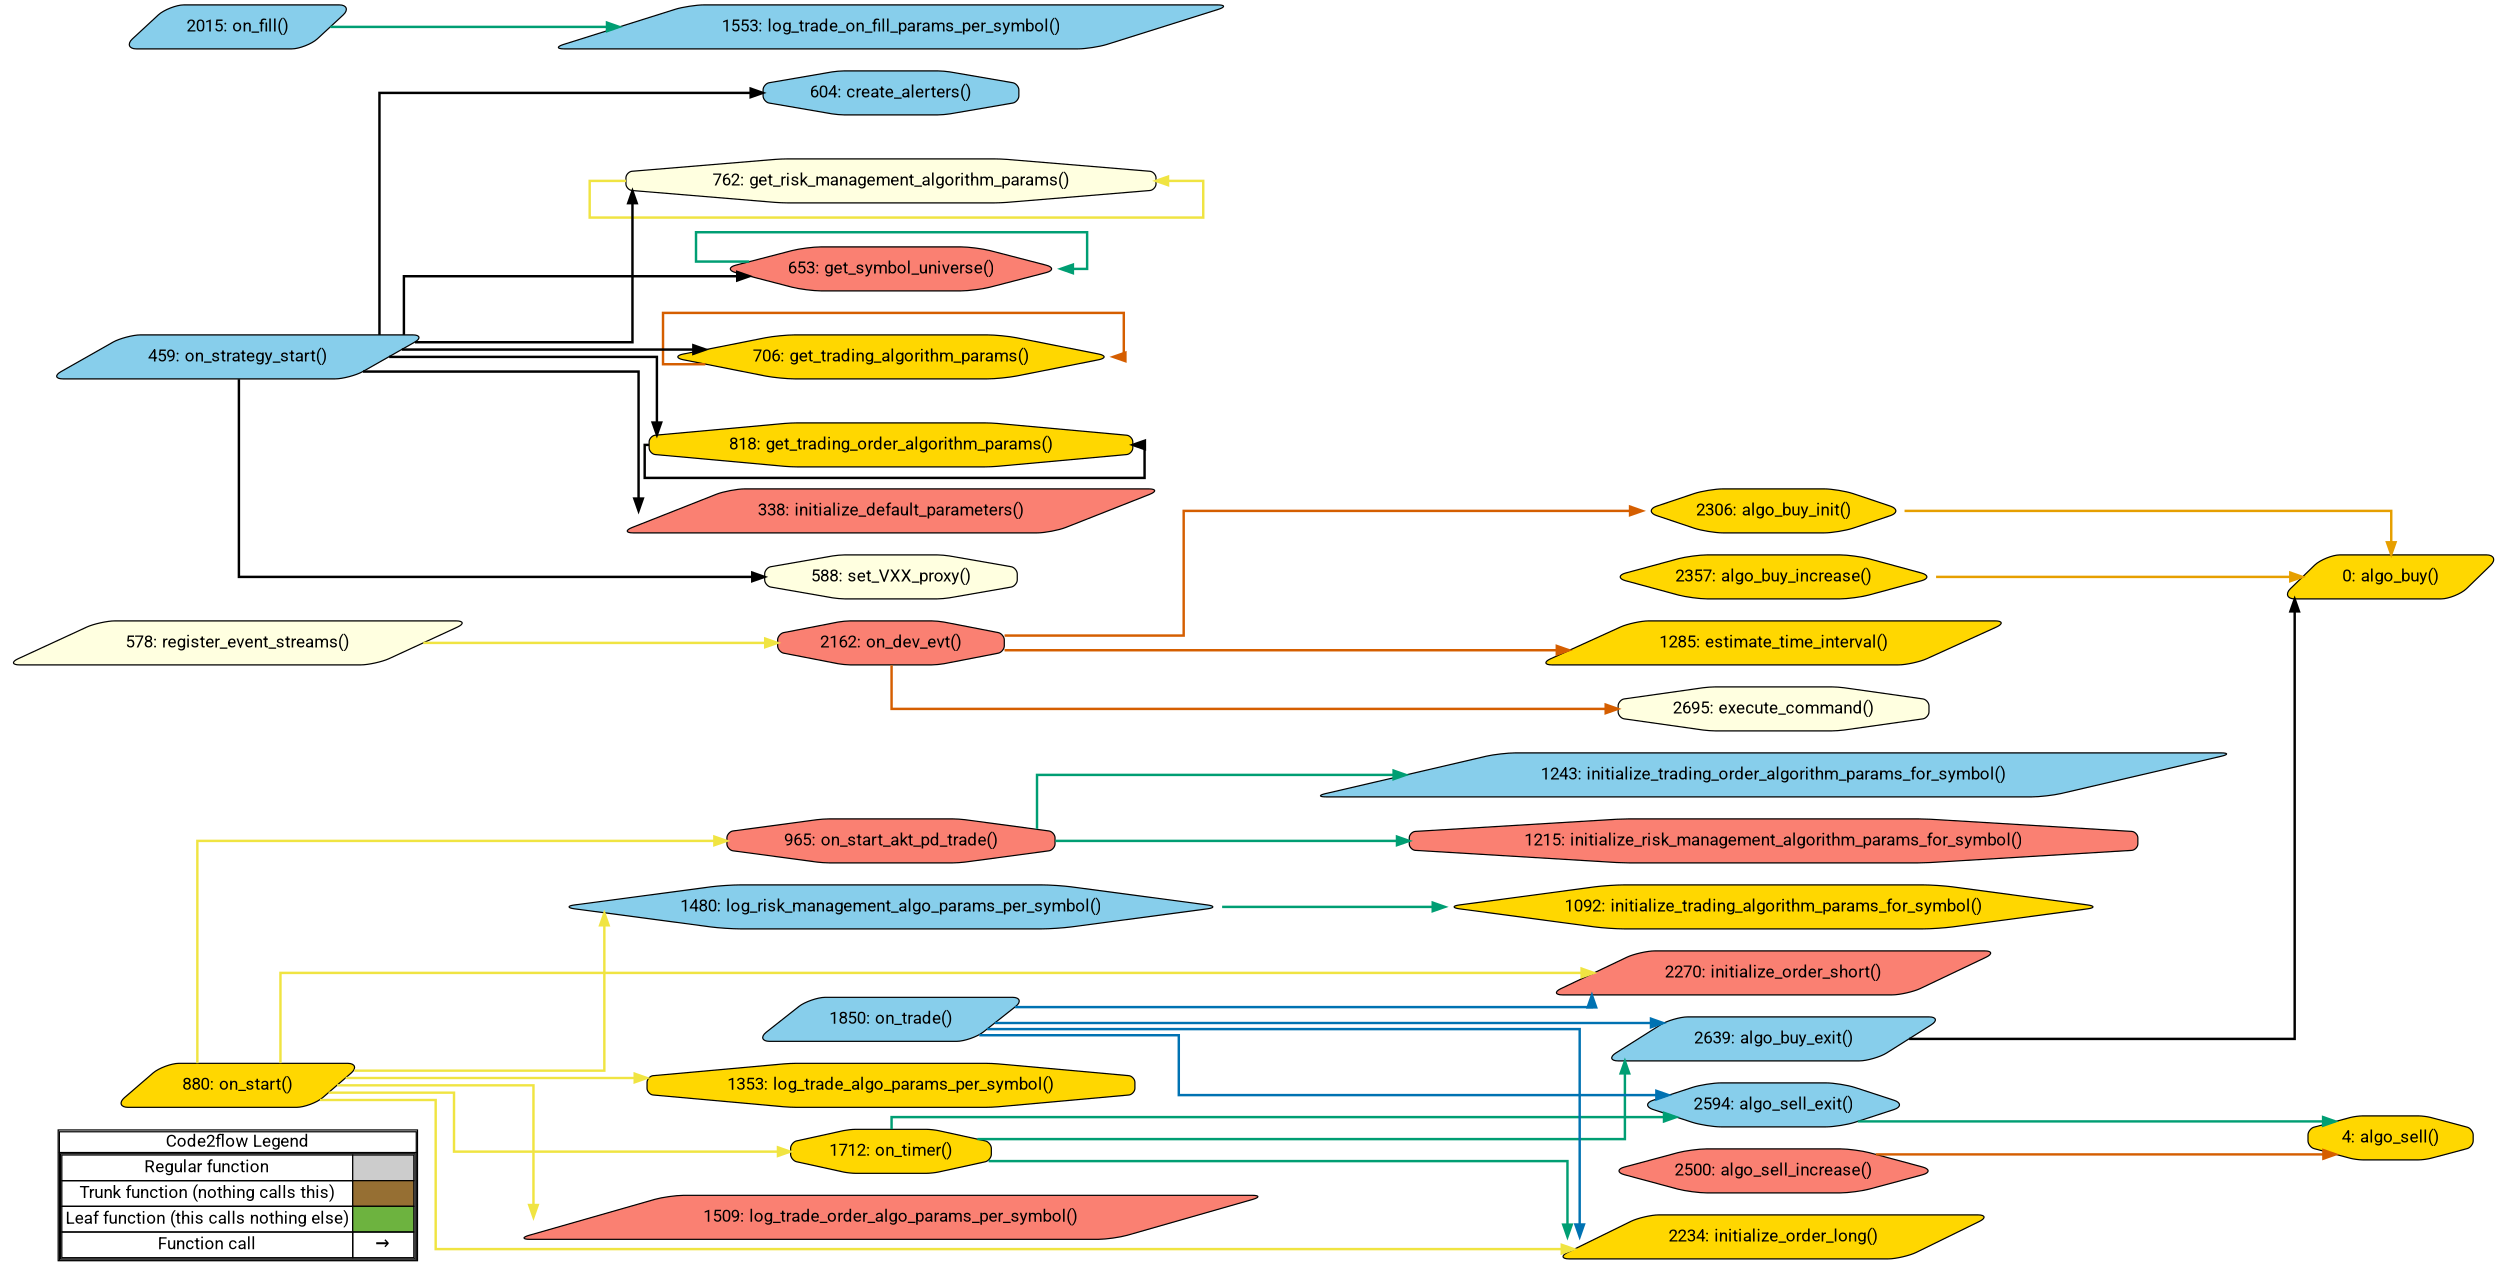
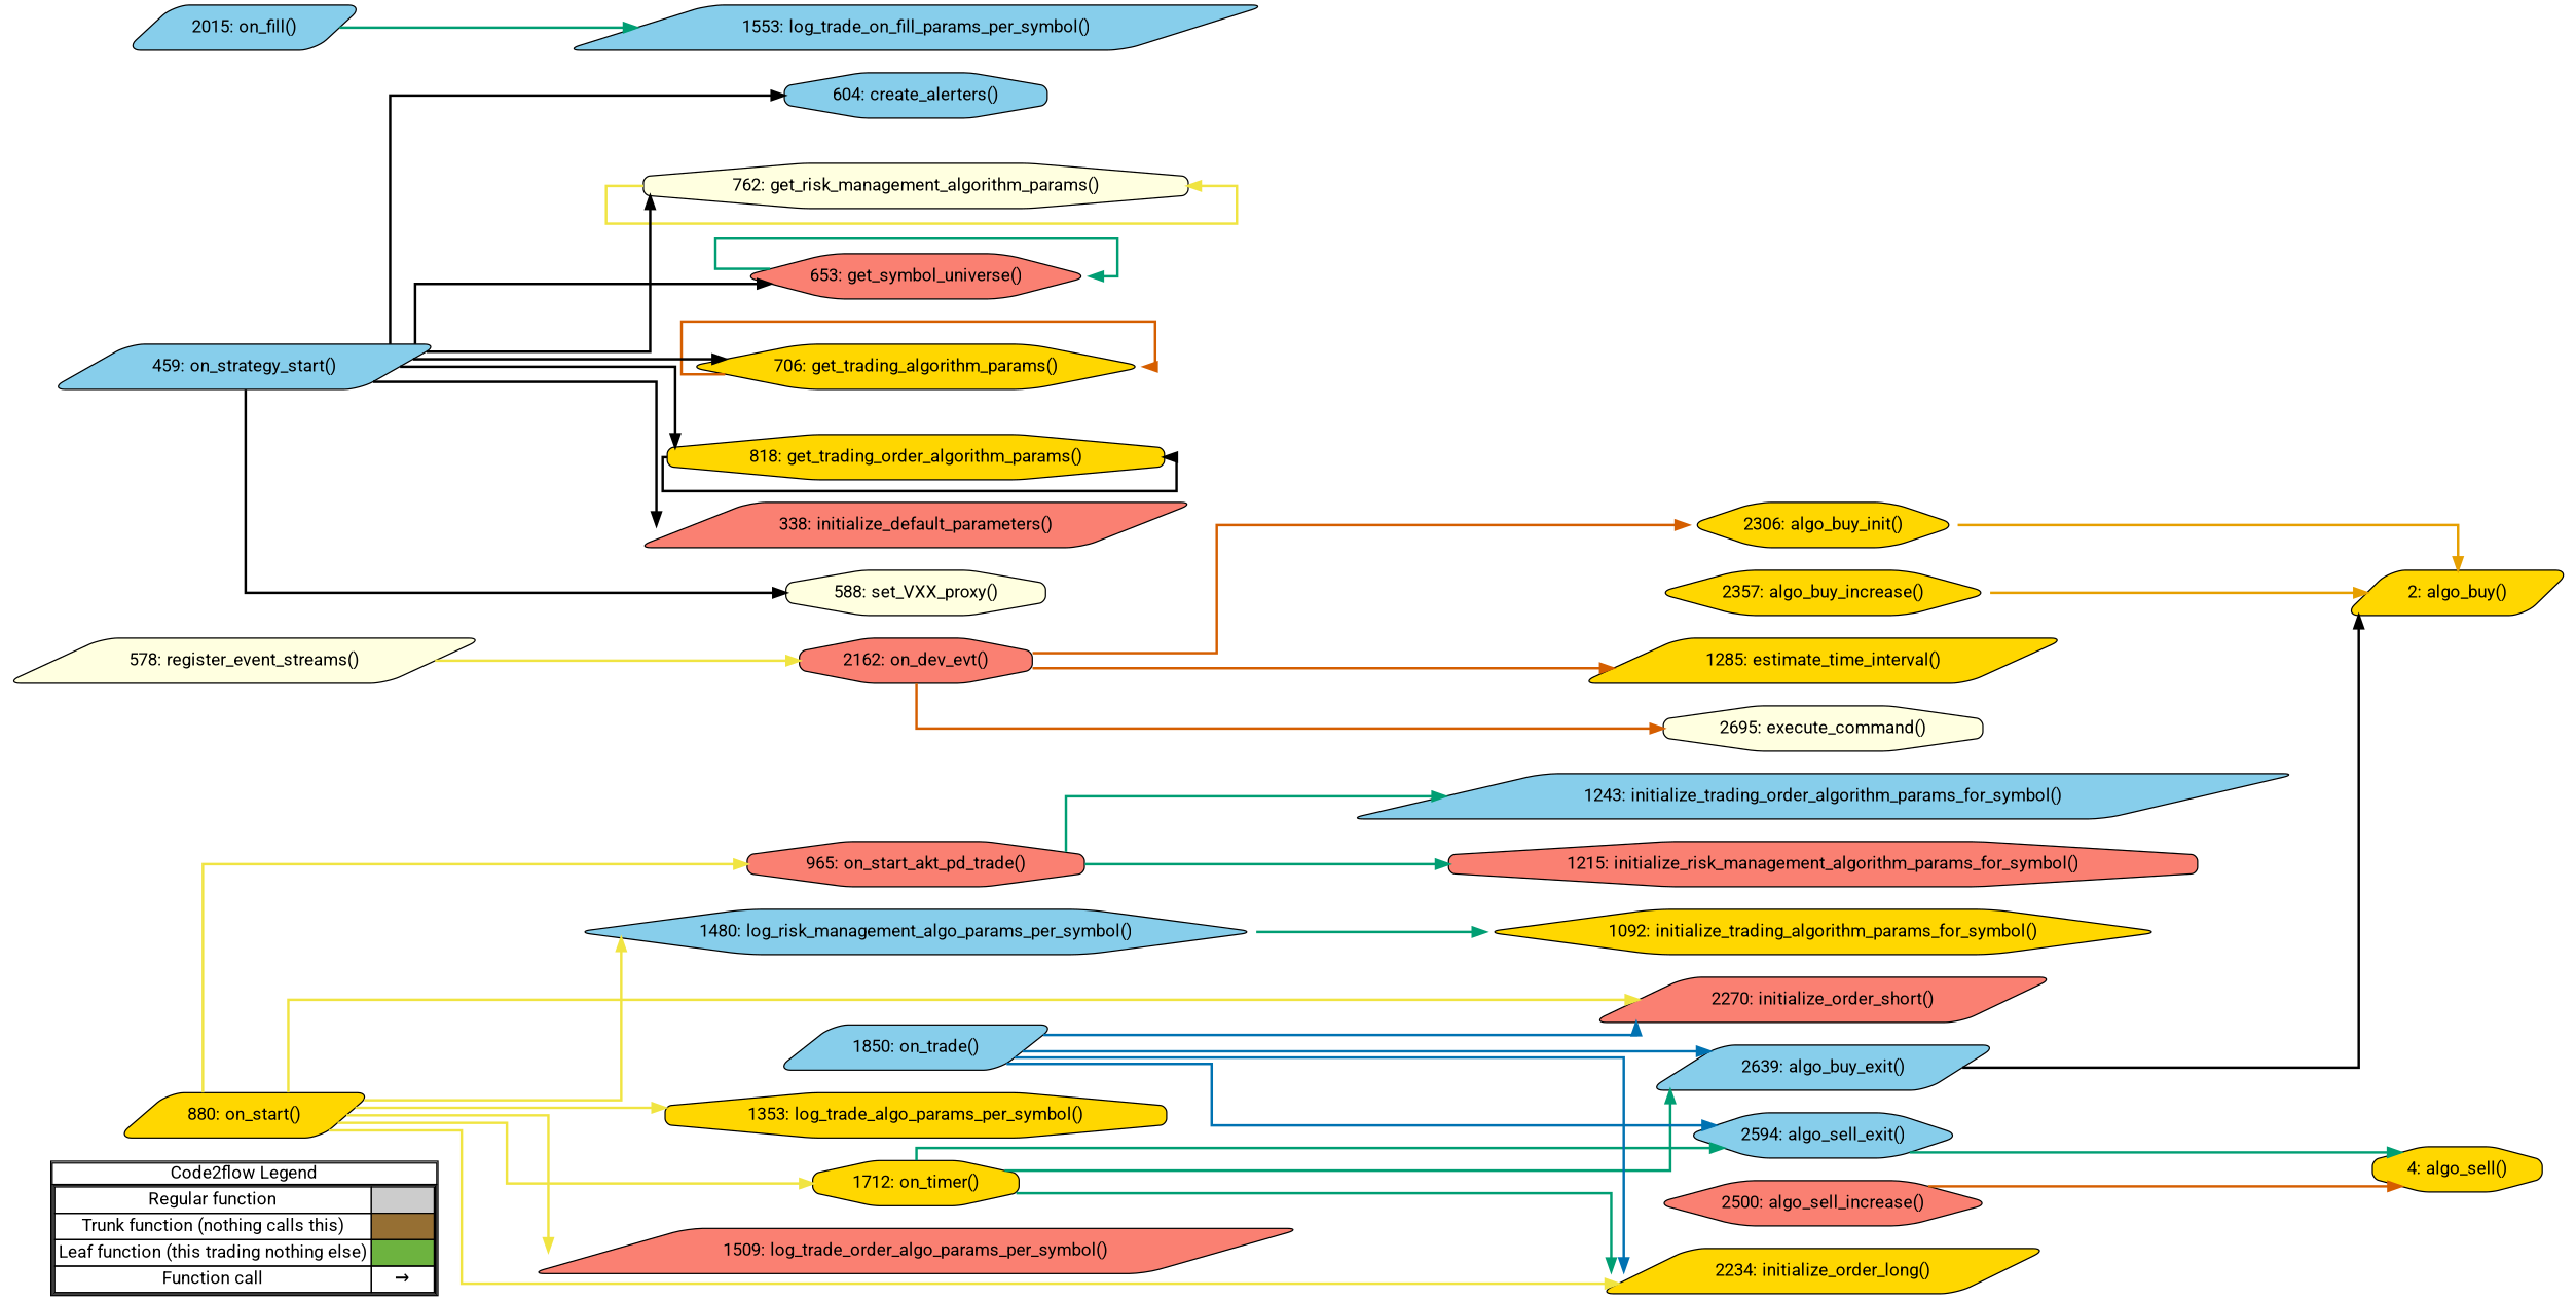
  digraph {
    concentrate=true
    fontname=Roboto
    rankdir=LR
    splines=ortho
    node [fontname=Roboto shape=parallelogram fillcolor=gold style="rounded,filled"]
    edge [color="#009E73" fontname=Roboto penwidth=2]
-   n1 [label=<         <table cellspacing="0" cellpadding="0" border="1"><tr><td>Code2flow Legend</td></tr><tr><td>         <table cellspacing="0">         <tr><td>Regular function</td><td width="50px" bgcolor='#cccccc'></td></tr>         <tr><td>Trunk function (nothing calls this)</td><td bgcolor='#966F33'></td></tr>         <tr><td>Leaf function (this calls nothing else)</td><td bgcolor='#6db33f'></td></tr>         <tr><td>Function call</td><td><font color='black'>&#8594;</font></td></tr>         </table></td></tr></table>         > margin=0 shape=none fillcolor="" style=""]
-   n2 [label="0: algo_buy()" my_metadata="Some metadata value"]
+   n1 [label=<         <table cellspacing="0" cellpadding="0" border="1"><tr><td>Code2flow Legend</td></tr><tr><td>         <table cellspacing="0">         <tr><td>Regular function</td><td width="50px" bgcolor='#cccccc'></td></tr>         <tr><td>Trunk function (nothing calls this)</td><td bgcolor='#966F33'></td></tr>         <tr><td>Leaf function (this trading nothing else)</td><td bgcolor='#6db33f'></td></tr>         <tr><td>Function call</td><td><font color='black'>&#8594;</font></td></tr>         </table></td></tr></table>         > margin=0 shape=none fillcolor="" style=""]
+   n2 [label="2: algo_buy()" my_metadata="Some metadata value"]
    n3 [label="4: algo_sell()" shape=octagon]
    n4 [fillcolor=skyblue label="2639: algo_buy_exit()"]
    n5 [label="2357: algo_buy_increase()" shape=hexagon]
    n6 [label="2306: algo_buy_init()" shape=hexagon]
    n7 [fillcolor=skyblue label="2594: algo_sell_exit()" shape=hexagon]
    n8 [fillcolor=salmon label="2500: algo_sell_increase()" shape=hexagon]
    n9 [fillcolor=skyblue label="604: create_alerters()" shape=octagon]
    n10 [label="1285: estimate_time_interval()"]
    n11 [fillcolor=lightyellow label="2695: execute_command()" shape=octagon]
    n12 [fillcolor=lightyellow label="762: get_risk_management_algorithm_params()" shape=octagon]
    n13 [fillcolor=salmon label="653: get_symbol_universe()" shape=hexagon]
    n14 [label="706: get_trading_algorithm_params()" shape=hexagon]
    n15 [label="818: get_trading_order_algorithm_params()" shape=octagon]
    n16 [fillcolor=salmon label="338: initialize_default_parameters()"]
    n17 [label="2234: initialize_order_long()"]
    n18 [fillcolor=salmon label="2270: initialize_order_short()"]
    n19 [fillcolor=salmon label="1215: initialize_risk_management_algorithm_params_for_symbol()" shape=octagon]
    n20 [label="1092: initialize_trading_algorithm_params_for_symbol()" shape=hexagon]
    n21 [fillcolor=skyblue label="1243: initialize_trading_order_algorithm_params_for_symbol()"]
    n22 [fillcolor=skyblue label="1480: log_risk_management_algo_params_per_symbol()" shape=hexagon]
    n23 [label="1353: log_trade_algo_params_per_symbol()" shape=octagon]
    n24 [fillcolor=skyblue label="1553: log_trade_on_fill_params_per_symbol()"]
    n25 [fillcolor=salmon label="1509: log_trade_order_algo_params_per_symbol()"]
    n26 [fillcolor=salmon label="2162: on_dev_evt()" shape=octagon]
    n27 [fillcolor=skyblue label="2015: on_fill()"]
    n28 [label="880: on_start()"]
    n29 [fillcolor=salmon label="965: on_start_akt_pd_trade()" shape=octagon]
    n30 [fillcolor=skyblue label="459: on_strategy_start()"]
    n31 [label="1712: on_timer()" shape=octagon]
    n32 [fillcolor=skyblue label="1850: on_trade()"]
    n33 [fillcolor=lightyellow label="578: register_event_streams()"]
    n34 [fillcolor=lightyellow label="588: set_VXX_proxy()" shape=octagon]
    subgraph sub_1 {
      label=legend
      rank=min
      n1
    }
    subgraph sub_2 {
      label="File: ktgfunc"
      style=dotted
      subgraph sub_3 {
        label="Class: Algo"
        style=dotted
        n2
        n3
      }
    }
    subgraph sub_4 {
      label="File: test1"
      style=dotted
      subgraph sub_5 {
        label="Class: Gr8Script8600b27ff9ad4a768a6935d9c6b2ac47"
        style=dotted
        n4
        n5
        n6
        n7
        n8
        n9
        n10
        n11
        n12
        n13
        n14
        n15
        n16
        n17
        n18
        n19
        n20
        n21
        n22
        n23
        n24
        n25
        n26
        n27
        n28
        n29
        n30
        n31
        n32
        n33
        n34
      }
    }
    n4 -> n2 [color="#000000"]
    n5 -> n2 [color="#E69F00"]
    n6 -> n2 [color="#E69F00"]
    n7 -> n3
    n8 -> n3 [color="#D55E00"]
    n12 -> n12 [color="#F0E442"]
    n13 -> n13
    n14 -> n14 [color="#D55E00"]
    n15 -> n15 [color="#000000"]
    n22 -> n20
    n26 -> n6 [color="#D55E00"]
    n26 -> n10 [color="#D55E00"]
    n26 -> n10 [color="#D55E00"]
    n26 -> n11 [color="#D55E00"]
    n27 -> n24
    n28 -> n17 [color="#F0E442"]
    n28 -> n18 [color="#F0E442"]
    n28 -> n22 [color="#F0E442"]
    n28 -> n23 [color="#F0E442"]
    n28 -> n25 [color="#F0E442"]
    n28 -> n29 [color="#F0E442"]
    n28 -> n31 [color="#F0E442"]
    n29 -> n19
    n29 -> n21
    n30 -> n9 [color="#000000"]
    n30 -> n12 [color="#000000"]
    n30 -> n13 [color="#000000"]
    n30 -> n14 [color="#000000"]
    n30 -> n15 [color="#000000"]
    n30 -> n16 [color="#000000"]
    n30 -> n34 [color="#000000"]
    n31 -> n4
    n31 -> n4
    n31 -> n4
    n31 -> n4
    n31 -> n7
    n31 -> n7
    n31 -> n7
    n31 -> n7
    n31 -> n17
    n32 -> n4 [color="#0072B2"]
    n32 -> n4 [color="#0072B2"]
    n32 -> n4 [color="#0072B2"]
    n32 -> n4 [color="#0072B2"]
    n32 -> n7 [color="#0072B2"]
    n32 -> n7 [color="#0072B2"]
    n32 -> n7 [color="#0072B2"]
    n32 -> n7 [color="#0072B2"]
    n32 -> n17 [color="#0072B2"]
    n32 -> n18 [color="#0072B2"]
    n33 -> n26 [color="#F0E442"]
  }
